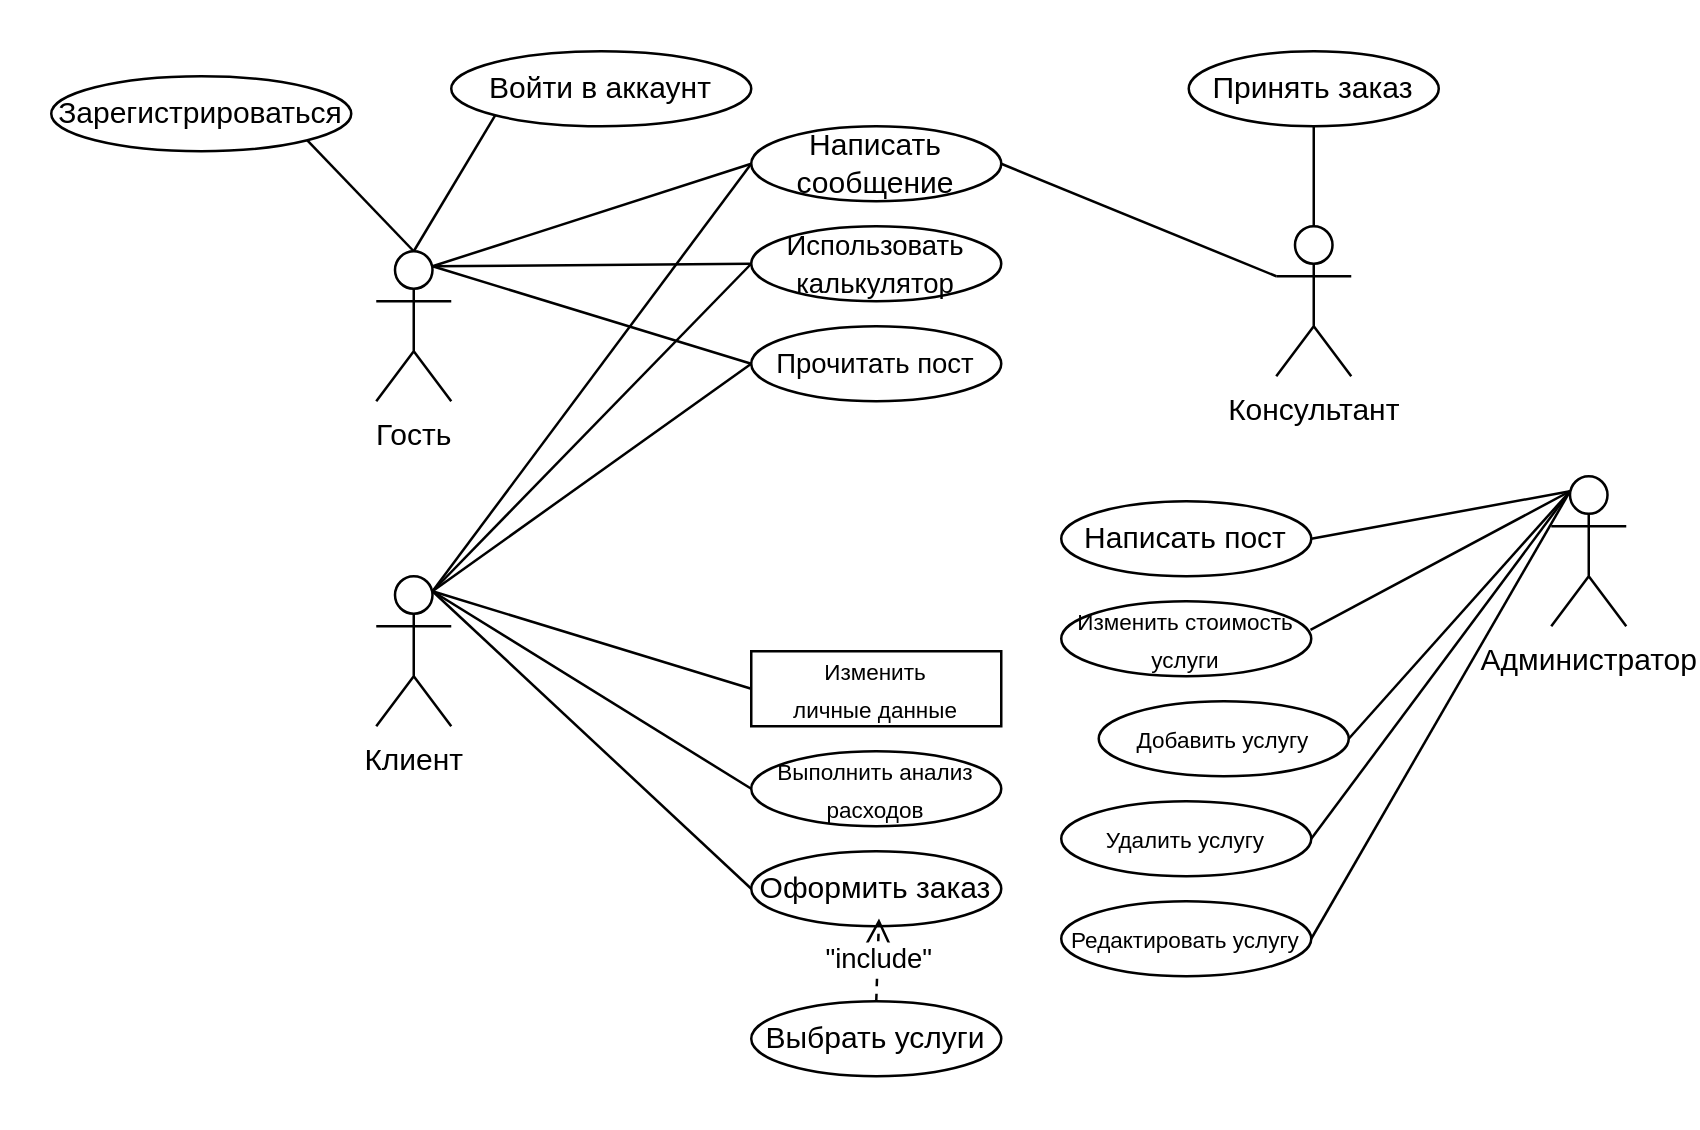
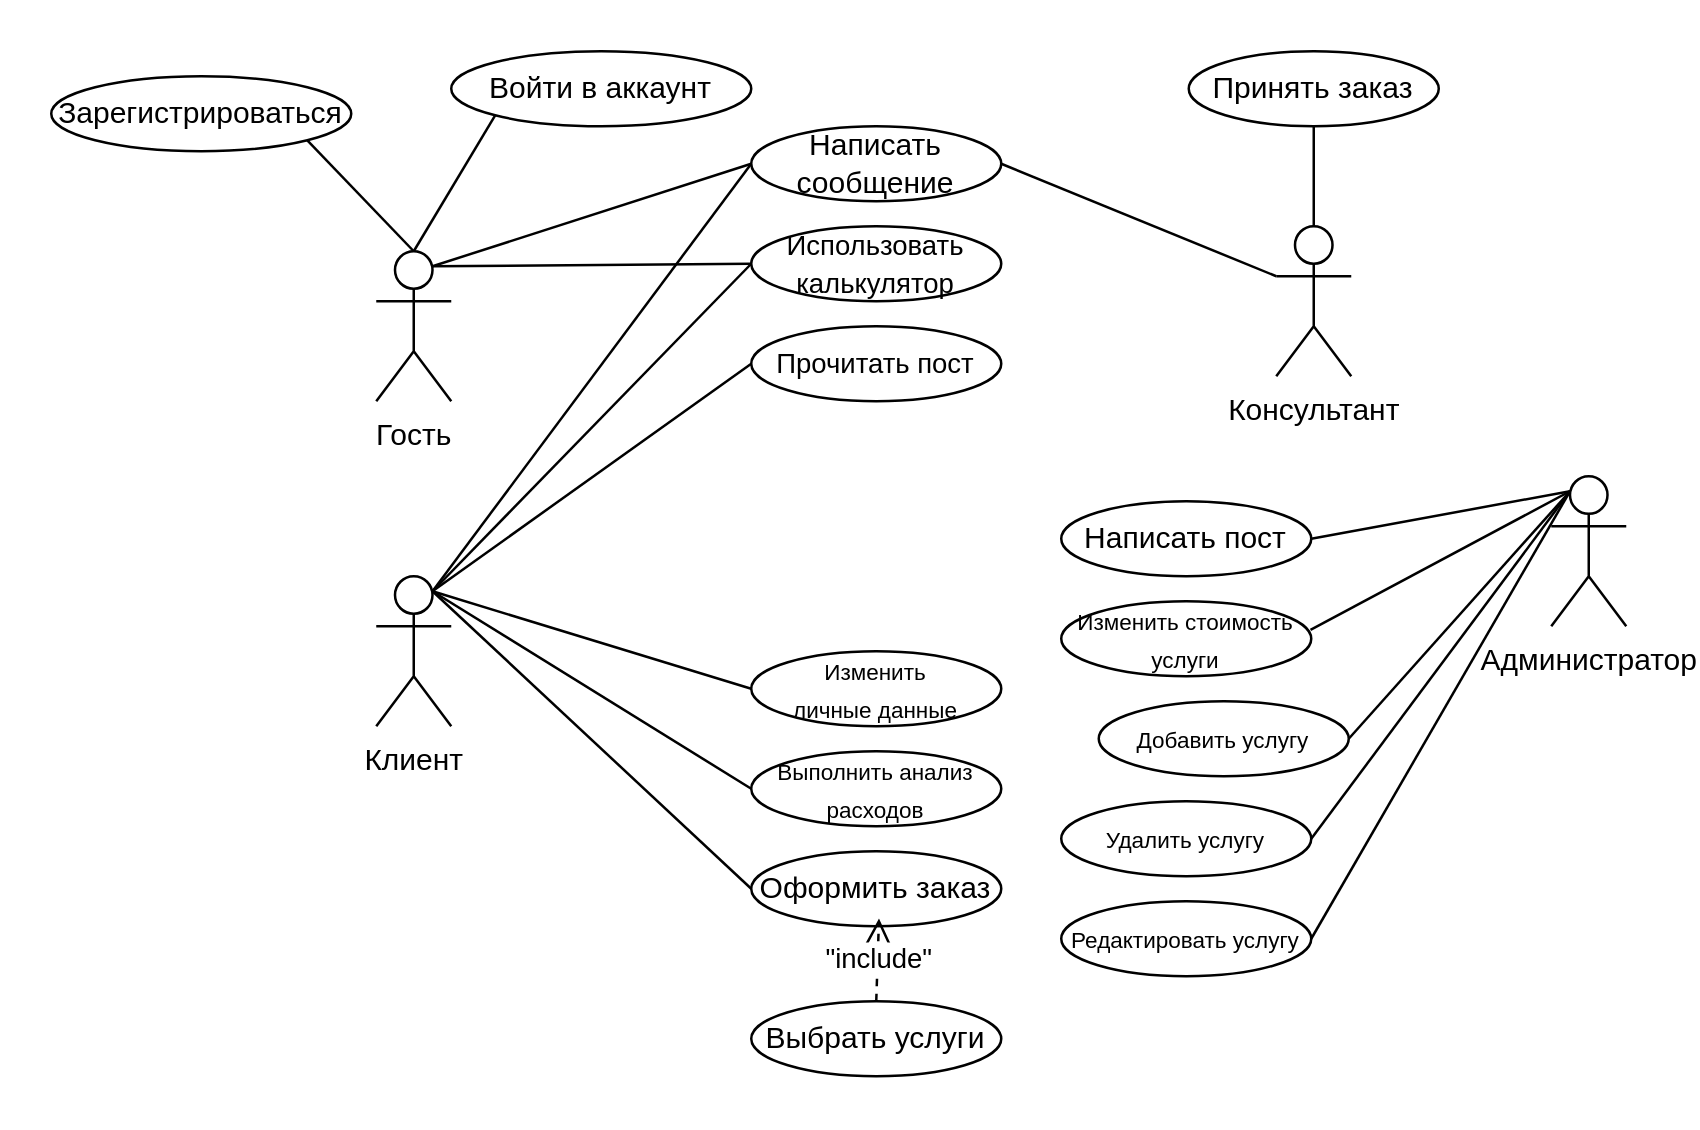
  <mxCell id="0" />
  <mxCell id="1" parent="0" />
  <mxCell id="2" value="Гость" style="shape=umlActor;verticalLabelPosition=bottom;verticalAlign=top;html=1;" parent="1" vertex="1"><mxGeometry x="150" y="100" width="30" height="60" as="geometry" /></mxCell>
  <mxCell id="3" value="Администратор" style="shape=umlActor;verticalLabelPosition=bottom;verticalAlign=top;html=1;" parent="1" vertex="1"><mxGeometry x="620" y="190" width="30" height="60" as="geometry" /></mxCell>
  <mxCell id="4" value="Клиент" style="shape=umlActor;verticalLabelPosition=bottom;verticalAlign=top;html=1;" parent="1" vertex="1"><mxGeometry x="150" y="230" width="30" height="60" as="geometry" /></mxCell>
  <mxCell id="5" value="Консультант" style="shape=umlActor;verticalLabelPosition=bottom;verticalAlign=top;html=1;" parent="1" vertex="1"><mxGeometry x="510" y="90" width="30" height="60" as="geometry" /></mxCell>
  <mxCell id="6" value="Написать сообщение" style="ellipse;whiteSpace=wrap;html=1;" parent="1" vertex="1"><mxGeometry x="300" y="50" width="100" height="30" as="geometry" /></mxCell>
  <mxCell id="7" value="" style="endArrow=none;endFill=0;endSize=12;html=1;rounded=0;exitX=1;exitY=0.5;exitDx=0;exitDy=0;" parent="1" source="6" edge="1"><mxGeometry width="160" relative="1" as="geometry"><mxPoint x="360" y="180" as="sourcePoint" /><mxPoint x="510" y="110" as="targetPoint" /></mxGeometry></mxCell>
  <mxCell id="8" value="" style="endArrow=none;endFill=0;endSize=12;html=1;rounded=0;entryX=0;entryY=0.5;entryDx=0;entryDy=0;exitX=0.75;exitY=0.1;exitDx=0;exitDy=0;exitPerimeter=0;" parent="1" source="2" target="6" edge="1"><mxGeometry width="160" relative="1" as="geometry"><mxPoint x="200" y="100" as="sourcePoint" /><mxPoint x="300" y="145" as="targetPoint" /></mxGeometry></mxCell>
  <mxCell id="9" value="Принять заказ" style="ellipse;whiteSpace=wrap;html=1;" parent="1" vertex="1"><mxGeometry x="475" y="20" width="100" height="30" as="geometry" /></mxCell>
  <mxCell id="10" value="" style="endArrow=none;endFill=0;endSize=12;html=1;rounded=0;exitX=0.5;exitY=1;exitDx=0;exitDy=0;entryX=0.5;entryY=0;entryDx=0;entryDy=0;entryPerimeter=0;" parent="1" source="9" target="5" edge="1"><mxGeometry width="160" relative="1" as="geometry"><mxPoint x="410" y="75" as="sourcePoint" /><mxPoint x="538" y="116" as="targetPoint" /></mxGeometry></mxCell>
  <mxCell id="11" value="Оформить заказ" style="ellipse;whiteSpace=wrap;html=1;" parent="1" vertex="1"><mxGeometry x="300" y="340" width="100" height="30" as="geometry" /></mxCell>
  <mxCell id="12" value="&lt;font style=&quot;font-size: 11px;&quot;&gt;Использовать калькулятор&lt;/font&gt;" style="ellipse;whiteSpace=wrap;html=1;" parent="1" vertex="1"><mxGeometry x="300" y="90" width="100" height="30" as="geometry" /></mxCell>
  <mxCell id="13" value="" style="endArrow=none;endFill=0;endSize=12;html=1;rounded=0;entryX=0;entryY=0.5;entryDx=0;entryDy=0;exitX=0.75;exitY=0.1;exitDx=0;exitDy=0;exitPerimeter=0;" parent="1" source="2" target="12" edge="1"><mxGeometry width="160" relative="1" as="geometry"><mxPoint x="183" y="116" as="sourcePoint" /><mxPoint x="310" y="75" as="targetPoint" /></mxGeometry></mxCell>
  <mxCell id="14" value="&lt;font style=&quot;font-size: 11px;&quot;&gt;Прочитать пост&lt;/font&gt;" style="ellipse;whiteSpace=wrap;html=1;" parent="1" vertex="1"><mxGeometry x="300" y="130" width="100" height="30" as="geometry" /></mxCell>
- <mxCell id="15" value="" style="endArrow=none;endFill=0;endSize=12;html=1;rounded=0;entryX=0;entryY=0.5;entryDx=0;entryDy=0;exitX=0.75;exitY=0.1;exitDx=0;exitDy=0;exitPerimeter=0;" parent="1" source="2" target="14" edge="1"><mxGeometry width="160" relative="1" as="geometry"><mxPoint x="183" y="116" as="sourcePoint" /><mxPoint x="310" y="115" as="targetPoint" /></mxGeometry></mxCell>
  <mxCell id="16" value="" style="endArrow=none;endFill=0;endSize=12;html=1;rounded=0;entryX=0;entryY=0.5;entryDx=0;entryDy=0;exitX=0.75;exitY=0.1;exitDx=0;exitDy=0;exitPerimeter=0;" parent="1" source="4" target="11" edge="1"><mxGeometry width="160" relative="1" as="geometry"><mxPoint x="180" y="251" as="sourcePoint" /><mxPoint x="307" y="250" as="targetPoint" /></mxGeometry></mxCell>
- <mxCell id="17" value="&lt;font style=&quot;font-size: 9px;&quot;&gt;Изменить &lt;br&gt;личные данные&lt;/font&gt;" style="whiteSpace=wrap;html=1;rounded=0;" parent="1" vertex="1"><mxGeometry x="300" y="260" width="100" height="30" as="geometry" /></mxCell>
+ <mxCell id="17" value="&lt;font style=&quot;font-size: 9px;&quot;&gt;Изменить &lt;br&gt;личные данные&lt;/font&gt;" style="ellipse;whiteSpace=wrap;html=1;" parent="1" vertex="1"><mxGeometry x="300" y="260" width="100" height="30" as="geometry" /></mxCell>
  <mxCell id="18" value="" style="endArrow=none;endFill=0;endSize=12;html=1;rounded=0;entryX=0;entryY=0.5;entryDx=0;entryDy=0;exitX=0.75;exitY=0.1;exitDx=0;exitDy=0;exitPerimeter=0;" parent="1" source="4" target="17" edge="1"><mxGeometry width="160" relative="1" as="geometry"><mxPoint x="173" y="391" as="sourcePoint" /><mxPoint x="300" y="350" as="targetPoint" /></mxGeometry></mxCell>
  <mxCell id="19" value="&lt;font style=&quot;font-size: 9px;&quot;&gt;Выполнить&amp;nbsp;&lt;span style=&quot;background-color: initial;&quot;&gt;анализ расходов&lt;/span&gt;&lt;/font&gt;" style="ellipse;whiteSpace=wrap;html=1;" parent="1" vertex="1"><mxGeometry x="300" y="300" width="100" height="30" as="geometry" /></mxCell>
  <mxCell id="20" value="" style="endArrow=none;endFill=0;endSize=12;html=1;rounded=0;entryX=0;entryY=0.5;entryDx=0;entryDy=0;exitX=0.75;exitY=0.1;exitDx=0;exitDy=0;exitPerimeter=0;" parent="1" source="4" target="19" edge="1"><mxGeometry width="160" relative="1" as="geometry"><mxPoint x="183" y="286" as="sourcePoint" /><mxPoint x="310" y="285" as="targetPoint" /></mxGeometry></mxCell>
  <mxCell id="21" value="Выбрать услуги" style="ellipse;whiteSpace=wrap;html=1;" parent="1" vertex="1"><mxGeometry x="300" y="400" width="100" height="30" as="geometry" /></mxCell>
  <mxCell id="22" value="&quot;include&quot;" style="endArrow=open;endSize=12;dashed=1;html=1;rounded=0;exitX=0.5;exitY=0;exitDx=0;exitDy=0;entryX=0.511;entryY=0.895;entryDx=0;entryDy=0;entryPerimeter=0;" parent="1" source="21" target="11" edge="1"><mxGeometry width="160" relative="1" as="geometry"><mxPoint x="350" y="190" as="sourcePoint" /><mxPoint x="400" y="235" as="targetPoint" /><mxPoint as="offset" /></mxGeometry></mxCell>
  <mxCell id="23" value="Зарегистрироваться" style="ellipse;whiteSpace=wrap;html=1;" parent="1" vertex="1"><mxGeometry x="20" y="30" width="120" height="30" as="geometry" /></mxCell>
  <mxCell id="24" value="" style="endArrow=none;endFill=0;endSize=12;html=1;rounded=0;entryX=1;entryY=1;entryDx=0;entryDy=0;exitX=0.5;exitY=0;exitDx=0;exitDy=0;exitPerimeter=0;" parent="1" source="2" target="23" edge="1"><mxGeometry width="160" relative="1" as="geometry"><mxPoint x="183" y="116" as="sourcePoint" /><mxPoint x="310" y="75" as="targetPoint" /></mxGeometry></mxCell>
  <mxCell id="25" value="Войти в аккаунт" style="ellipse;whiteSpace=wrap;html=1;" parent="1" vertex="1"><mxGeometry x="180" y="20" width="120" height="30" as="geometry" /></mxCell>
  <mxCell id="26" value="" style="endArrow=none;endFill=0;endSize=12;html=1;rounded=0;exitX=0.5;exitY=0;exitDx=0;exitDy=0;exitPerimeter=0;entryX=0;entryY=1;entryDx=0;entryDy=0;" parent="1" source="2" target="25" edge="1"><mxGeometry width="160" relative="1" as="geometry"><mxPoint x="175" y="110" as="sourcePoint" /><mxPoint x="200" y="70" as="targetPoint" /></mxGeometry></mxCell>
  <mxCell id="27" value="" style="endArrow=none;endFill=0;endSize=12;html=1;rounded=0;entryX=0;entryY=0.5;entryDx=0;entryDy=0;exitX=0.75;exitY=0.1;exitDx=0;exitDy=0;exitPerimeter=0;" parent="1" source="4" target="14" edge="1"><mxGeometry width="160" relative="1" as="geometry"><mxPoint x="160" y="231" as="sourcePoint" /><mxPoint x="287" y="190" as="targetPoint" /></mxGeometry></mxCell>
  <mxCell id="28" value="" style="endArrow=none;endFill=0;endSize=12;html=1;rounded=0;entryX=0;entryY=0.5;entryDx=0;entryDy=0;exitX=0.75;exitY=0.1;exitDx=0;exitDy=0;exitPerimeter=0;" parent="1" source="4" target="12" edge="1"><mxGeometry width="160" relative="1" as="geometry"><mxPoint x="120" y="270" as="sourcePoint" /><mxPoint x="247" y="139" as="targetPoint" /></mxGeometry></mxCell>
  <mxCell id="29" value="" style="endArrow=none;endFill=0;endSize=12;html=1;rounded=0;entryX=0;entryY=0.5;entryDx=0;entryDy=0;exitX=0.75;exitY=0.1;exitDx=0;exitDy=0;exitPerimeter=0;" parent="1" source="4" target="6" edge="1"><mxGeometry width="160" relative="1" as="geometry"><mxPoint x="160" y="260" as="sourcePoint" /><mxPoint x="287" y="89" as="targetPoint" /></mxGeometry></mxCell>
  <mxCell id="30" value="Написать пост" style="ellipse;whiteSpace=wrap;html=1;" parent="1" vertex="1"><mxGeometry x="424" y="200" width="100" height="30" as="geometry" /></mxCell>
  <mxCell id="31" value="&lt;font style=&quot;font-size: 9px;&quot;&gt;Изменить стоимость услуги&lt;/font&gt;" style="ellipse;whiteSpace=wrap;html=1;" parent="1" vertex="1"><mxGeometry x="424" y="240" width="100" height="30" as="geometry" /></mxCell>
  <mxCell id="32" value="" style="endArrow=none;endFill=0;endSize=12;html=1;rounded=0;exitX=1;exitY=0.5;exitDx=0;exitDy=0;entryX=0.25;entryY=0.1;entryDx=0;entryDy=0;entryPerimeter=0;" parent="1" source="30" target="3" edge="1"><mxGeometry width="160" relative="1" as="geometry"><mxPoint x="410" y="205" as="sourcePoint" /><mxPoint x="608" y="206" as="targetPoint" /></mxGeometry></mxCell>
  <mxCell id="33" value="" style="endArrow=none;endFill=0;endSize=12;html=1;rounded=0;exitX=0.997;exitY=0.381;exitDx=0;exitDy=0;entryX=0.25;entryY=0.1;entryDx=0;entryDy=0;entryPerimeter=0;exitPerimeter=0;" parent="1" source="31" target="3" edge="1"><mxGeometry width="160" relative="1" as="geometry"><mxPoint x="534" y="245" as="sourcePoint" /><mxPoint x="608" y="206" as="targetPoint" /></mxGeometry></mxCell>
  <mxCell id="34" value="&lt;font style=&quot;font-size: 9px;&quot;&gt;Добавить услугу&lt;/font&gt;" style="ellipse;whiteSpace=wrap;html=1;" parent="1" vertex="1"><mxGeometry x="439" y="280" width="100" height="30" as="geometry" /></mxCell>
  <mxCell id="35" value="" style="endArrow=none;endFill=0;endSize=12;html=1;rounded=0;exitX=1;exitY=0.5;exitDx=0;exitDy=0;entryX=0.25;entryY=0.1;entryDx=0;entryDy=0;entryPerimeter=0;" parent="1" source="34" target="3" edge="1"><mxGeometry width="160" relative="1" as="geometry"><mxPoint x="534" y="261" as="sourcePoint" /><mxPoint x="608" y="206" as="targetPoint" /></mxGeometry></mxCell>
  <mxCell id="36" value="&lt;font style=&quot;font-size: 9px;&quot;&gt;Удалить услугу&lt;/font&gt;" style="ellipse;whiteSpace=wrap;html=1;" parent="1" vertex="1"><mxGeometry x="424" y="320" width="100" height="30" as="geometry" /></mxCell>
  <mxCell id="37" value="" style="endArrow=none;endFill=0;endSize=12;html=1;rounded=0;exitX=1;exitY=0.5;exitDx=0;exitDy=0;entryX=0.25;entryY=0.1;entryDx=0;entryDy=0;entryPerimeter=0;" parent="1" source="36" target="3" edge="1"><mxGeometry width="160" relative="1" as="geometry"><mxPoint x="534" y="305" as="sourcePoint" /><mxPoint x="608" y="206" as="targetPoint" /></mxGeometry></mxCell>
  <mxCell id="38" value="&lt;font style=&quot;font-size: 9px;&quot;&gt;Редактировать услугу&lt;/font&gt;" style="ellipse;whiteSpace=wrap;html=1;" parent="1" vertex="1"><mxGeometry x="424" y="360" width="100" height="30" as="geometry" /></mxCell>
  <mxCell id="39" value="" style="endArrow=none;endFill=0;endSize=12;html=1;rounded=0;exitX=1;exitY=0.5;exitDx=0;exitDy=0;entryX=0.25;entryY=0.1;entryDx=0;entryDy=0;entryPerimeter=0;" parent="1" source="38" target="3" edge="1"><mxGeometry width="160" relative="1" as="geometry"><mxPoint x="534" y="345" as="sourcePoint" /><mxPoint x="628" y="206" as="targetPoint" /></mxGeometry></mxCell>
